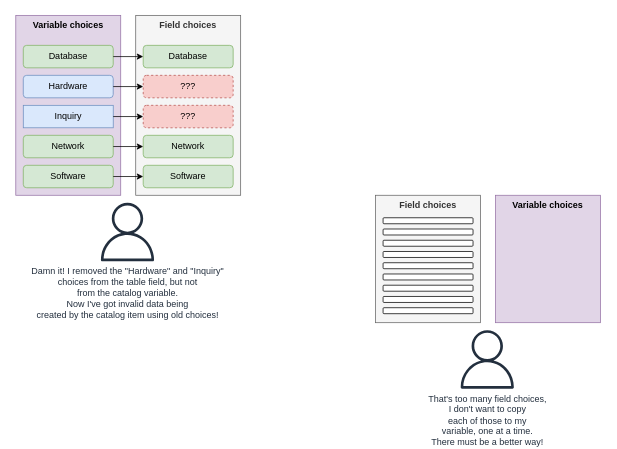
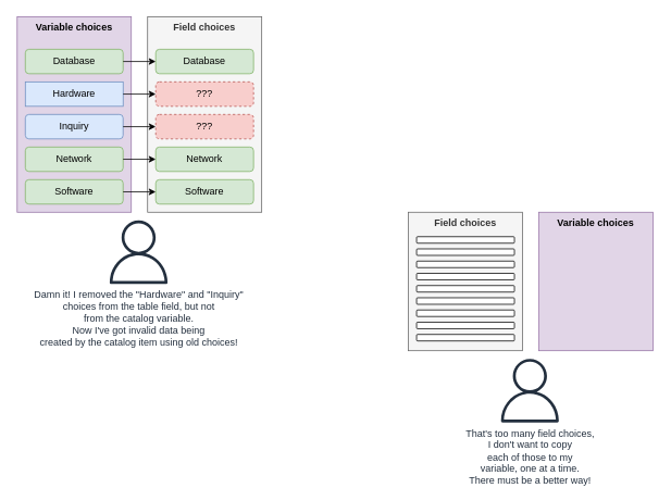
  <mxCell id="0" />
  <mxCell id="1" parent="0" />
  <mxCell id="2" value="Variable choices" style="rounded=0;whiteSpace=wrap;html=1;verticalAlign=top;fontStyle=1;fillColor=#e1d5e7;strokeColor=#9673a6;" vertex="1" parent="1"><mxGeometry x="20" y="20" width="140" height="240" as="geometry" /></mxCell>
  <mxCell id="3" value="Field choices" style="rounded=0;whiteSpace=wrap;html=1;verticalAlign=top;fontStyle=1;fillColor=#f5f5f5;strokeColor=#666666;fontColor=#333333;" vertex="1" parent="1"><mxGeometry x="180" y="20" width="140" height="240" as="geometry" /></mxCell>
  <mxCell id="4" value="Database" style="rounded=1;whiteSpace=wrap;html=1;fillColor=#d5e8d4;strokeColor=#82b366;" vertex="1" parent="1"><mxGeometry x="30" y="60" width="120" height="30" as="geometry" /></mxCell>
- <mxCell id="5" value="Hardware" style="rounded=1;whiteSpace=wrap;html=1;fillColor=#dae8fc;strokeColor=#6c8ebf;" vertex="1" parent="1"><mxGeometry x="30" y="100" width="120" height="30" as="geometry" /></mxCell>
- <mxCell id="6" value="Inquiry" style="whiteSpace=wrap;html=1;fillColor=#dae8fc;strokeColor=#6c8ebf;rounded=0;" vertex="1" parent="1"><mxGeometry x="30" y="140" width="120" height="30" as="geometry" /></mxCell>
+ <mxCell id="5" value="Hardware" style="whiteSpace=wrap;html=1;fillColor=#dae8fc;strokeColor=#6c8ebf;rounded=0;" vertex="1" parent="1"><mxGeometry x="30" y="100" width="120" height="30" as="geometry" /></mxCell>
+ <mxCell id="6" value="Inquiry" style="rounded=1;whiteSpace=wrap;html=1;fillColor=#dae8fc;strokeColor=#6c8ebf;" vertex="1" parent="1"><mxGeometry x="30" y="140" width="120" height="30" as="geometry" /></mxCell>
  <mxCell id="7" value="Network" style="rounded=1;whiteSpace=wrap;html=1;fillColor=#d5e8d4;strokeColor=#82b366;" vertex="1" parent="1"><mxGeometry x="30" y="180" width="120" height="30" as="geometry" /></mxCell>
  <mxCell id="8" value="Software" style="rounded=1;whiteSpace=wrap;html=1;fillColor=#d5e8d4;strokeColor=#82b366;" vertex="1" parent="1"><mxGeometry x="30" y="220" width="120" height="30" as="geometry" /></mxCell>
  <mxCell id="9" value="Database" style="rounded=1;whiteSpace=wrap;html=1;fillColor=#d5e8d4;strokeColor=#82b366;" vertex="1" parent="1"><mxGeometry x="190" y="60" width="120" height="30" as="geometry" /></mxCell>
  <mxCell id="10" value="Network" style="rounded=1;whiteSpace=wrap;html=1;fillColor=#d5e8d4;strokeColor=#82b366;" vertex="1" parent="1"><mxGeometry x="190" y="180" width="120" height="30" as="geometry" /></mxCell>
  <mxCell id="11" value="Software" style="rounded=1;whiteSpace=wrap;html=1;fillColor=#d5e8d4;strokeColor=#82b366;" vertex="1" parent="1"><mxGeometry x="190" y="220" width="120" height="30" as="geometry" /></mxCell>
  <mxCell id="12" value="???" style="rounded=1;whiteSpace=wrap;html=1;dashed=1;fillColor=#f8cecc;strokeColor=#b85450;" vertex="1" parent="1"><mxGeometry x="190" y="100" width="120" height="30" as="geometry" /></mxCell>
  <mxCell id="13" value="???" style="rounded=1;whiteSpace=wrap;html=1;dashed=1;fillColor=#f8cecc;strokeColor=#b85450;" vertex="1" parent="1"><mxGeometry x="190" y="140" width="120" height="30" as="geometry" /></mxCell>
  <mxCell id="14" value="" style="endArrow=classic;html=1;entryX=0;entryY=0.5;entryDx=0;entryDy=0;exitX=1;exitY=0.5;exitDx=0;exitDy=0;" edge="1" parent="1" source="4" target="9"><mxGeometry width="50" height="50" relative="1" as="geometry"><mxPoint x="-60" y="130" as="sourcePoint" /><mxPoint x="-10" y="80" as="targetPoint" /></mxGeometry></mxCell>
  <mxCell id="15" value="" style="endArrow=classic;html=1;entryX=0;entryY=0.5;entryDx=0;entryDy=0;exitX=1;exitY=0.5;exitDx=0;exitDy=0;" edge="1" parent="1" source="5" target="12"><mxGeometry width="50" height="50" relative="1" as="geometry"><mxPoint x="160" y="85" as="sourcePoint" /><mxPoint x="200" y="85" as="targetPoint" /></mxGeometry></mxCell>
  <mxCell id="16" value="" style="endArrow=classic;html=1;entryX=0;entryY=0.5;entryDx=0;entryDy=0;exitX=1;exitY=0.5;exitDx=0;exitDy=0;" edge="1" parent="1" source="6" target="13"><mxGeometry width="50" height="50" relative="1" as="geometry"><mxPoint x="170" y="95" as="sourcePoint" /><mxPoint x="210" y="95" as="targetPoint" /></mxGeometry></mxCell>
  <mxCell id="17" value="" style="endArrow=classic;html=1;entryX=0;entryY=0.5;entryDx=0;entryDy=0;exitX=1;exitY=0.5;exitDx=0;exitDy=0;" edge="1" parent="1" source="7" target="10"><mxGeometry width="50" height="50" relative="1" as="geometry"><mxPoint x="180" y="105" as="sourcePoint" /><mxPoint x="220" y="105" as="targetPoint" /></mxGeometry></mxCell>
  <mxCell id="18" value="" style="endArrow=classic;html=1;entryX=0;entryY=0.5;entryDx=0;entryDy=0;exitX=1;exitY=0.5;exitDx=0;exitDy=0;" edge="1" parent="1" source="8" target="11"><mxGeometry width="50" height="50" relative="1" as="geometry"><mxPoint x="190" y="115" as="sourcePoint" /><mxPoint x="230" y="115" as="targetPoint" /></mxGeometry></mxCell>
  <mxCell id="19" value="Damn it! I removed the &quot;Hardware&quot; and &quot;Inquiry&quot; &lt;br&gt;choices from the table field, but not&lt;br&gt;from the catalog variable. &lt;br&gt;Now I've got invalid data being &lt;br&gt;created by the catalog item using old choices!" style="outlineConnect=0;fontColor=#232F3E;gradientColor=none;fillColor=#232F3E;strokeColor=none;dashed=0;verticalLabelPosition=bottom;verticalAlign=top;align=center;html=1;fontSize=12;fontStyle=0;aspect=fixed;pointerEvents=1;shape=mxgraph.aws4.user;" vertex="1" parent="1"><mxGeometry x="130" y="270" width="78" height="78" as="geometry" /></mxCell>
  <mxCell id="20" value="Field choices" style="rounded=0;whiteSpace=wrap;html=1;verticalAlign=top;fontStyle=1;fillColor=#f5f5f5;strokeColor=#666666;fontColor=#333333;" vertex="1" parent="1"><mxGeometry x="500" y="260" width="140" height="170" as="geometry" /></mxCell>
  <mxCell id="21" value="" style="rounded=1;whiteSpace=wrap;html=1;fillColor=#ffffff;" vertex="1" parent="1"><mxGeometry x="510" y="290" width="120" height="8" as="geometry" /></mxCell>
  <mxCell id="22" value="" style="rounded=1;whiteSpace=wrap;html=1;fillColor=#ffffff;" vertex="1" parent="1"><mxGeometry x="510" y="305" width="120" height="8" as="geometry" /></mxCell>
  <mxCell id="23" value="" style="rounded=1;whiteSpace=wrap;html=1;fillColor=#ffffff;" vertex="1" parent="1"><mxGeometry x="510" y="320" width="120" height="8" as="geometry" /></mxCell>
  <mxCell id="24" value="" style="rounded=1;whiteSpace=wrap;html=1;fillColor=#ffffff;" vertex="1" parent="1"><mxGeometry x="510" y="335" width="120" height="8" as="geometry" /></mxCell>
  <mxCell id="25" value="" style="rounded=1;whiteSpace=wrap;html=1;fillColor=#ffffff;" vertex="1" parent="1"><mxGeometry x="510" y="350" width="120" height="8" as="geometry" /></mxCell>
  <mxCell id="26" value="" style="rounded=1;whiteSpace=wrap;html=1;fillColor=#ffffff;" vertex="1" parent="1"><mxGeometry x="510" y="365" width="120" height="8" as="geometry" /></mxCell>
  <mxCell id="27" value="" style="rounded=1;whiteSpace=wrap;html=1;fillColor=#ffffff;" vertex="1" parent="1"><mxGeometry x="510" y="380" width="120" height="8" as="geometry" /></mxCell>
  <mxCell id="28" value="" style="rounded=1;whiteSpace=wrap;html=1;fillColor=#ffffff;" vertex="1" parent="1"><mxGeometry x="510" y="395" width="120" height="8" as="geometry" /></mxCell>
  <mxCell id="29" value="" style="rounded=1;whiteSpace=wrap;html=1;fillColor=#ffffff;" vertex="1" parent="1"><mxGeometry x="510" y="410" width="120" height="8" as="geometry" /></mxCell>
  <mxCell id="30" value="That's too many field choices,&lt;br&gt;I don't want to copy &lt;br&gt;each of those to my &lt;br&gt;variable,&amp;nbsp;one at a time.&lt;br&gt;There must be a better way!" style="outlineConnect=0;fontColor=#232F3E;gradientColor=none;fillColor=#232F3E;strokeColor=none;dashed=0;verticalLabelPosition=bottom;verticalAlign=top;align=center;html=1;fontSize=12;fontStyle=0;aspect=fixed;pointerEvents=1;shape=mxgraph.aws4.user;" vertex="1" parent="1"><mxGeometry x="610" y="440" width="78" height="78" as="geometry" /></mxCell>
  <mxCell id="31" value="Variable choices" style="rounded=0;whiteSpace=wrap;html=1;verticalAlign=top;fontStyle=1;fillColor=#e1d5e7;strokeColor=#9673a6;" vertex="1" parent="1"><mxGeometry x="660" y="260" width="140" height="170" as="geometry" /></mxCell>
